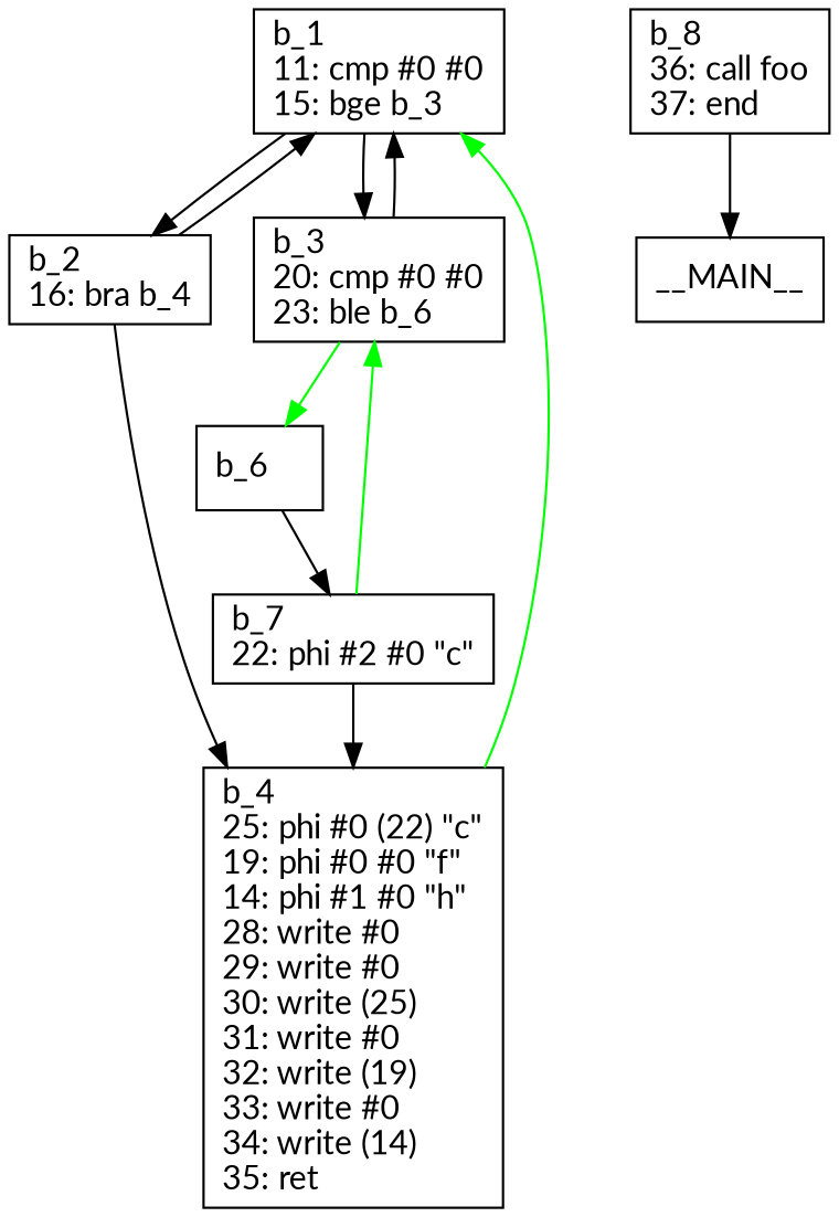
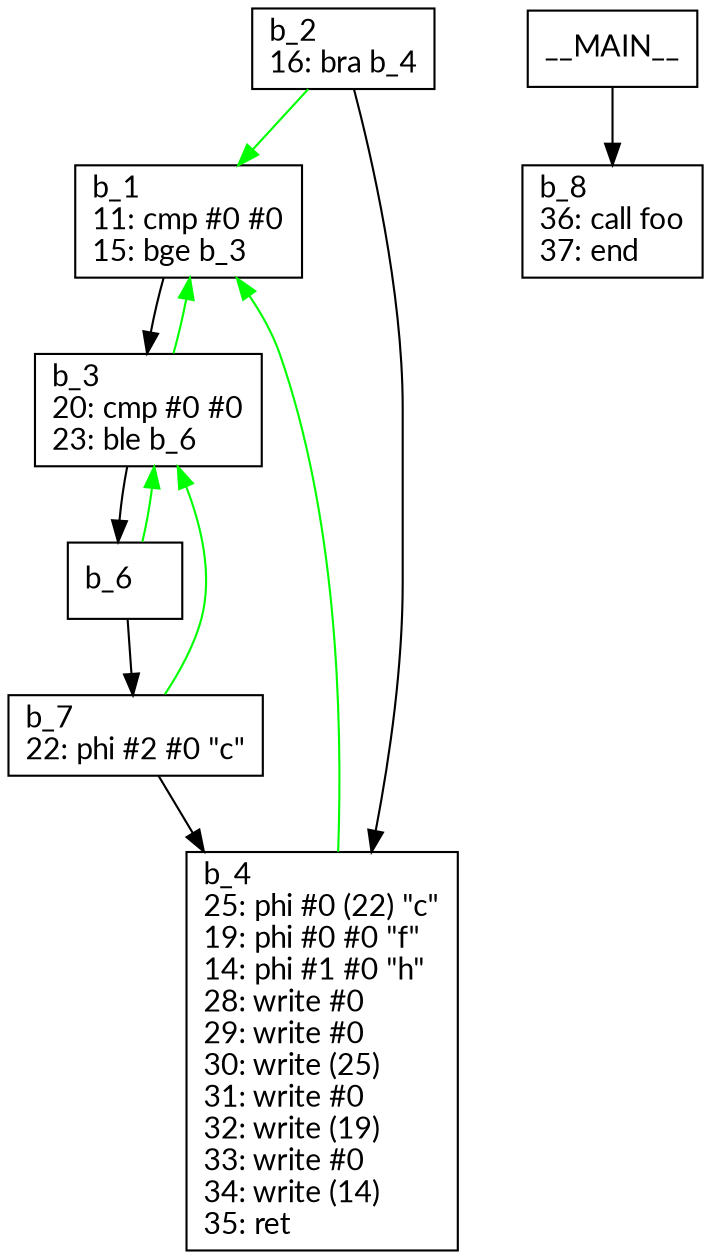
  digraph {
    fontname=Lato
    node [fontname=Lato shape=box]
    edge [fontname=Lato]
    n1 [label="b_1\l11: cmp #0 #0\l15: bge b_3\l"]
    n2 [label="b_2\l16: bra b_4\l"]
    n3 [label="b_3\l20: cmp #0 #0\l23: ble b_6\l"]
    n4 [label="b_4\l25: phi #0 (22) \"c\"\l19: phi #0 #0 \"f\"\l14: phi #1 #0 \"h\"\l28: write #0\l29: write #0\l30: write (25)\l31: write #0\l32: write (19)\l33: write #0\l34: write (14)\l35: ret \l"]
    n5 [label="b_6\l"]
    n6 [label="b_7\l22: phi #2 #0 \"c\"\l"]
    n7 [label="b_8\l36: call foo\l37: end\l"]
    __MAIN__
-   n1 -> n2
    n1 -> n3
-   n2 -> n1 [color=black]
+   n2 -> n1 [color=green]
    n2 -> n4
-   n3 -> n1 [color=black]
-   n3 -> n5 [color=green]
+   n3 -> n1 [color=green]
+   n3 -> n5
    n4 -> n1 [color=green]
+   n5 -> n3 [color=green]
    n5 -> n6
    n6 -> n3 [color=green]
    n6 -> n4
-   n7 -> __MAIN__
+   __MAIN__ -> n7
  }
